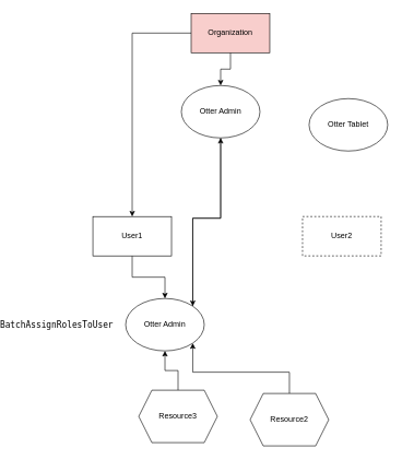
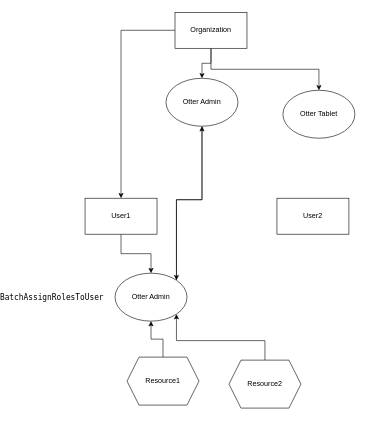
  <mxCell id="0" />
  <mxCell id="1" parent="0" />
  <mxCell id="2" style="edgeStyle=orthogonalEdgeStyle;rounded=0;orthogonalLoop=1;jettySize=auto;html=1;exitX=0.5;exitY=1;exitDx=0;exitDy=0;entryX=0.5;entryY=0;entryDx=0;entryDy=0;" edge="1" parent="1" source="5" target="7"><mxGeometry relative="1" as="geometry" /></mxCell>
+ <mxCell id="3" style="edgeStyle=orthogonalEdgeStyle;rounded=0;orthogonalLoop=1;jettySize=auto;html=1;exitX=0.5;exitY=1;exitDx=0;exitDy=0;" edge="1" parent="1" source="5" target="8"><mxGeometry relative="1" as="geometry" /></mxCell>
  <mxCell id="4" style="edgeStyle=orthogonalEdgeStyle;rounded=0;orthogonalLoop=1;jettySize=auto;html=1;exitX=0;exitY=0.5;exitDx=0;exitDy=0;" edge="1" parent="1" source="5" target="10"><mxGeometry relative="1" as="geometry" /></mxCell>
- <mxCell id="5" value="Organization" style="rounded=0;whiteSpace=wrap;html=1;fillColor=#f8cecc;" vertex="1" parent="1"><mxGeometry x="270" y="20" width="120" height="60" as="geometry" /></mxCell>
+ <mxCell id="5" value="Organization" style="rounded=0;whiteSpace=wrap;html=1;" vertex="1" parent="1"><mxGeometry x="270" y="20" width="120" height="60" as="geometry" /></mxCell>
  <mxCell id="6" style="edgeStyle=orthogonalEdgeStyle;rounded=0;orthogonalLoop=1;jettySize=auto;html=1;exitX=0.5;exitY=1;exitDx=0;exitDy=0;entryX=1;entryY=0;entryDx=0;entryDy=0;" edge="1" parent="1" source="7" target="14"><mxGeometry relative="1" as="geometry" /></mxCell>
  <mxCell id="7" value="Otter Admin" style="ellipse;whiteSpace=wrap;html=1;" vertex="1" parent="1"><mxGeometry x="255" y="130" width="120" height="80" as="geometry" /></mxCell>
  <mxCell id="8" value="Otter Tablet" style="ellipse;whiteSpace=wrap;html=1;" vertex="1" parent="1"><mxGeometry x="450" y="150" width="120" height="80" as="geometry" /></mxCell>
  <mxCell id="9" style="edgeStyle=orthogonalEdgeStyle;rounded=0;orthogonalLoop=1;jettySize=auto;html=1;exitX=0.5;exitY=1;exitDx=0;exitDy=0;" edge="1" parent="1" source="10" target="14"><mxGeometry relative="1" as="geometry" /></mxCell>
  <mxCell id="10" value="User1" style="rounded=0;whiteSpace=wrap;html=1;" vertex="1" parent="1"><mxGeometry x="120" y="330" width="120" height="60" as="geometry" /></mxCell>
  <mxCell id="11" value="&lt;pre style=&quot;background-color:#ffffff;color:#080808;font-family:'JetBrains Mono',monospace;font-size:9.8pt;&quot;&gt;&lt;span style=&quot;color:#000000;&quot;&gt;BatchAssignRolesToUser&lt;/span&gt;&lt;/pre&gt;" style="text;html=1;align=center;verticalAlign=middle;whiteSpace=wrap;rounded=0;" vertex="1" parent="1"><mxGeometry x="20" y="480" width="90" height="30" as="geometry" /></mxCell>
  <mxCell id="12" style="edgeStyle=orthogonalEdgeStyle;rounded=0;orthogonalLoop=1;jettySize=auto;html=1;exitX=0.5;exitY=1;exitDx=0;exitDy=0;" edge="1" parent="1" source="11" target="11"><mxGeometry relative="1" as="geometry" /></mxCell>
  <mxCell id="13" style="edgeStyle=orthogonalEdgeStyle;rounded=0;orthogonalLoop=1;jettySize=auto;html=1;exitX=1;exitY=0;exitDx=0;exitDy=0;entryX=0.5;entryY=1;entryDx=0;entryDy=0;" edge="1" parent="1" source="14" target="7"><mxGeometry relative="1" as="geometry" /></mxCell>
  <mxCell id="14" value="Otter Admin" style="ellipse;whiteSpace=wrap;html=1;" vertex="1" parent="1"><mxGeometry x="170" y="455" width="120" height="80" as="geometry" /></mxCell>
- <mxCell id="15" value="User2" style="rounded=0;whiteSpace=wrap;html=1;dashed=1;" vertex="1" parent="1"><mxGeometry x="440" y="330" width="120" height="60" as="geometry" /></mxCell>
+ <mxCell id="15" value="User2" style="rounded=0;whiteSpace=wrap;html=1;" vertex="1" parent="1"><mxGeometry x="440" y="330" width="120" height="60" as="geometry" /></mxCell>
  <mxCell id="16" style="edgeStyle=orthogonalEdgeStyle;rounded=0;orthogonalLoop=1;jettySize=auto;html=1;exitX=0.5;exitY=0;exitDx=0;exitDy=0;entryX=0.5;entryY=1;entryDx=0;entryDy=0;" edge="1" parent="1" source="17" target="14"><mxGeometry relative="1" as="geometry" /></mxCell>
- <mxCell id="17" value="Resource3" style="shape=hexagon;perimeter=hexagonPerimeter2;whiteSpace=wrap;html=1;fixedSize=1;" vertex="1" parent="1"><mxGeometry x="190" y="595" width="120" height="80" as="geometry" /></mxCell>
+ <mxCell id="17" value="Resource1" style="shape=hexagon;perimeter=hexagonPerimeter2;whiteSpace=wrap;html=1;fixedSize=1;" vertex="1" parent="1"><mxGeometry x="190" y="595" width="120" height="80" as="geometry" /></mxCell>
  <mxCell id="18" style="edgeStyle=orthogonalEdgeStyle;rounded=0;orthogonalLoop=1;jettySize=auto;html=1;exitX=0.5;exitY=0;exitDx=0;exitDy=0;entryX=1;entryY=1;entryDx=0;entryDy=0;" edge="1" parent="1" source="19" target="14"><mxGeometry relative="1" as="geometry" /></mxCell>
  <mxCell id="19" value="Resource2" style="shape=hexagon;perimeter=hexagonPerimeter2;whiteSpace=wrap;html=1;fixedSize=1;" vertex="1" parent="1"><mxGeometry x="360" y="600" width="120" height="80" as="geometry" /></mxCell>
